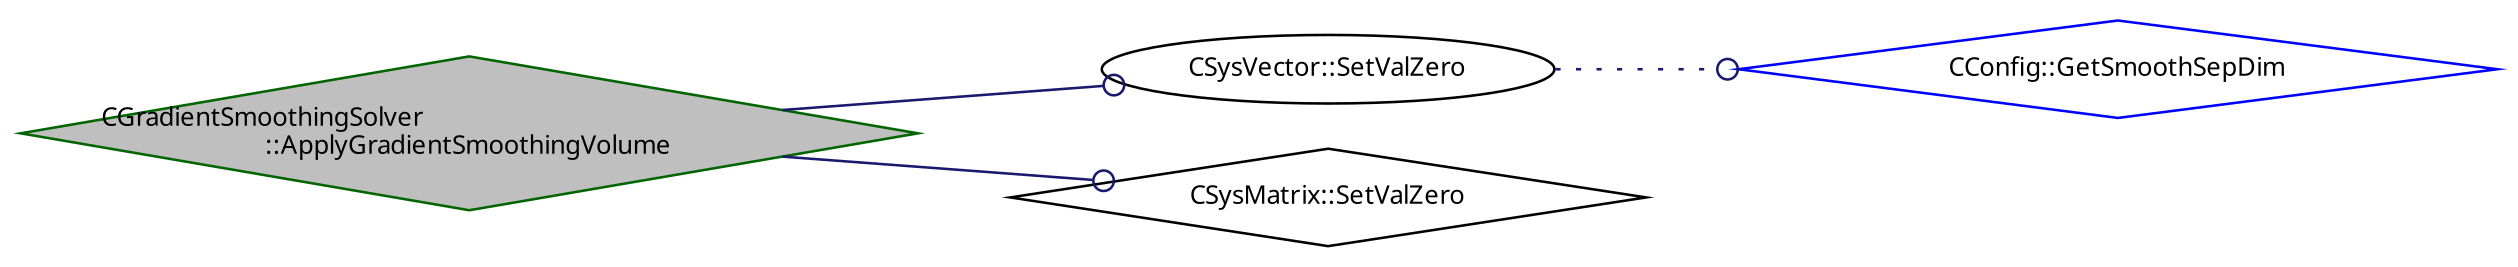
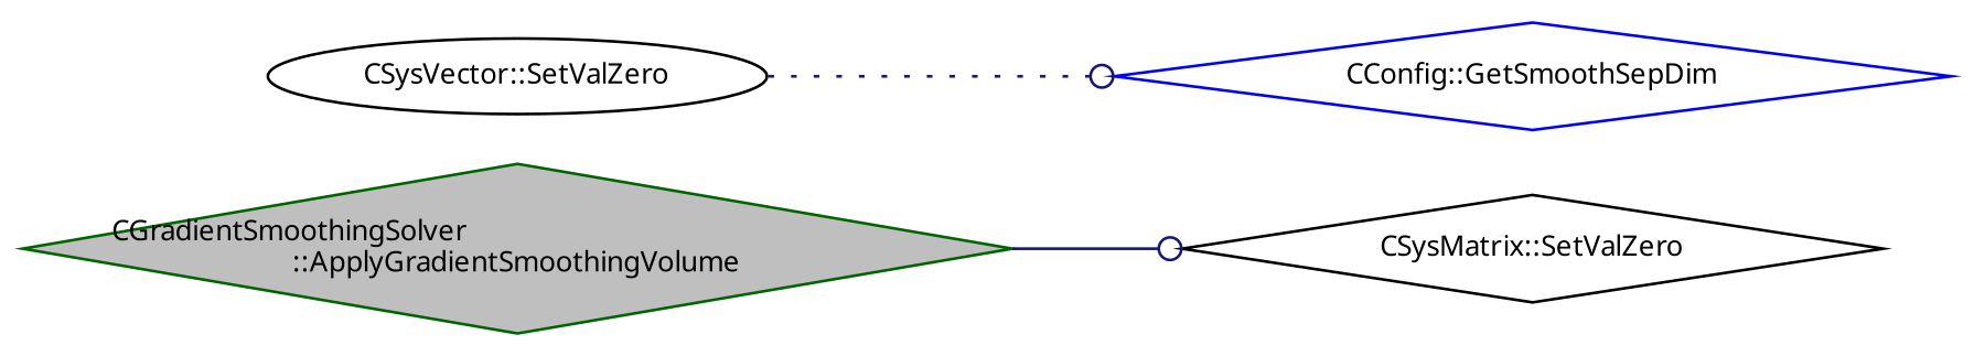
  digraph {
    fontname="Noto Sans"
    rankdir=LR
    node [color=black fillcolor=white fontname="Noto Sans" fontsize=10 shape=diamond style=filled]
    edge [arrowhead=odot color=midnightblue fontname="Noto Sans" fontsize=10 labelfontname=Helvetica labelfontsize=10 style=solid]
    n1 [color=darkgreen fillcolor=grey75 fontcolor=black height=0.2 label="CGradientSmoothingSolver\l::ApplyGradientSmoothingVolume" width=0.4]
    n2 [height=0.2 label="CSysVector::SetValZero" shape=ellipse width=0.4]
    n3 [height=0.2 label="CSysMatrix::SetValZero" width=0.4]
    n4 [color=blue height=0.2 label="CConfig::GetSmoothSepDim" width=0.4]
-   n1 -> n2
    n1 -> n3
    n2 -> n4 [style=dotted]
  }
